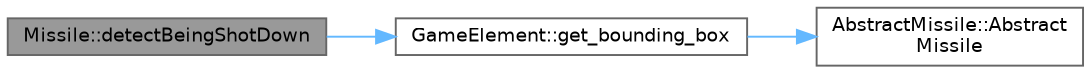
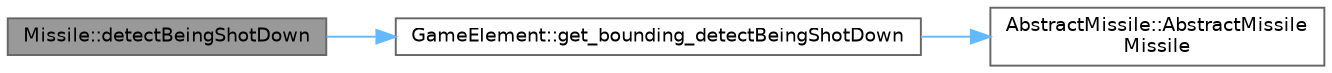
  digraph {
    rankdir=LR
    node [color=grey40 fillcolor=white fontname=Helvetica fontsize=10 shape=box style=filled]
    edge [color=steelblue1 fontname=Helvetica fontsize=10 labelfontname=Helvetica labelfontsize=10 style=solid]
    n1 [color=gray40 fillcolor=grey60 fontcolor=black height=0.2 label="Missile::detectBeingShotDown" width=0.4]
-   n2 [height=0.2 label="GameElement::get_bounding_box" width=0.4]
-   n3 [height=0.2 label="AbstractMissile::Abstract\lMissile" width=0.4]
+   n2 [height=0.2 label="GameElement::get_bounding_detectBeingShotDown" width=0.4]
+   n3 [height=0.2 label="AbstractMissile::AbstractMissile\lMissile" width=0.4]
    n1 -> n2
    n2 -> n3
  }
